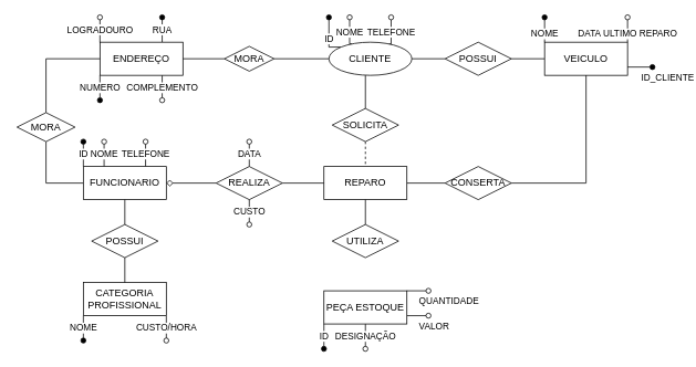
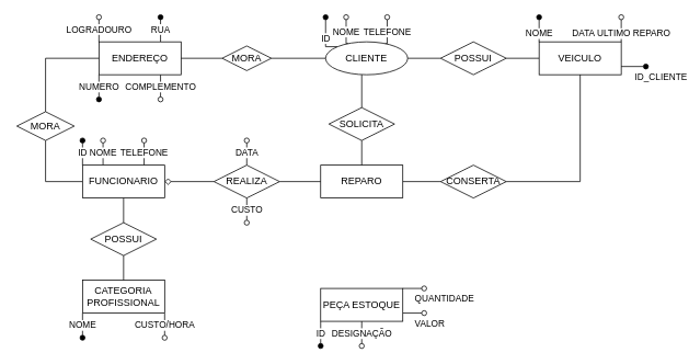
  <mxCell id="0" />
  <mxCell id="1" parent="0" />
  <mxCell id="2" value="" style="group" vertex="1" connectable="0" parent="1"><mxGeometry x="120" y="20" width="100" height="100" as="geometry" /></mxCell>
  <mxCell id="3" value="LOGRADOURO" style="edgeStyle=orthogonalEdgeStyle;rounded=0;orthogonalLoop=1;jettySize=auto;html=1;exitX=0;exitY=0;exitDx=0;exitDy=0;endArrow=oval;endFill=0;" edge="1" parent="2" source="7"><mxGeometry relative="1" as="geometry"><mxPoint as="targetPoint" /></mxGeometry></mxCell>
  <mxCell id="4" value="RUA" style="edgeStyle=orthogonalEdgeStyle;rounded=0;orthogonalLoop=1;jettySize=auto;html=1;exitX=0.75;exitY=0;exitDx=0;exitDy=0;endArrow=oval;endFill=1;" edge="1" parent="2" source="7"><mxGeometry relative="1" as="geometry"><mxPoint x="75" as="targetPoint" /></mxGeometry></mxCell>
  <mxCell id="5" value="NUMERO" style="edgeStyle=orthogonalEdgeStyle;rounded=0;orthogonalLoop=1;jettySize=auto;html=1;exitX=0;exitY=1;exitDx=0;exitDy=0;endArrow=oval;endFill=1;" edge="1" parent="2" source="7"><mxGeometry relative="1" as="geometry"><mxPoint y="100" as="targetPoint" /></mxGeometry></mxCell>
  <mxCell id="6" value="COMPLEMENTO" style="edgeStyle=orthogonalEdgeStyle;rounded=0;orthogonalLoop=1;jettySize=auto;html=1;exitX=0.75;exitY=1;exitDx=0;exitDy=0;endArrow=oval;endFill=0;" edge="1" parent="2" source="7"><mxGeometry relative="1" as="geometry"><mxPoint x="75" y="100" as="targetPoint" /></mxGeometry></mxCell>
  <mxCell id="7" value="ENDEREÇO" style="whiteSpace=wrap;html=1;align=center;" vertex="1" parent="2"><mxGeometry y="30" width="100" height="40" as="geometry" /></mxCell>
  <mxCell id="8" style="edgeStyle=orthogonalEdgeStyle;rounded=0;orthogonalLoop=1;jettySize=auto;html=1;exitX=1;exitY=0.5;exitDx=0;exitDy=0;entryX=0;entryY=0.5;entryDx=0;entryDy=0;endArrow=none;endFill=0;" edge="1" parent="1" source="10" target="15"><mxGeometry relative="1" as="geometry" /></mxCell>
  <mxCell id="9" style="edgeStyle=orthogonalEdgeStyle;rounded=0;orthogonalLoop=1;jettySize=auto;html=1;exitX=0;exitY=0.5;exitDx=0;exitDy=0;entryX=1;entryY=0.5;entryDx=0;entryDy=0;endArrow=none;endFill=0;" edge="1" parent="1" source="10" target="7"><mxGeometry relative="1" as="geometry" /></mxCell>
  <mxCell id="10" value="MORA" style="shape=rhombus;perimeter=rhombusPerimeter;whiteSpace=wrap;html=1;align=center;" vertex="1" parent="1"><mxGeometry x="270" y="55" width="60" height="30" as="geometry" /></mxCell>
  <mxCell id="11" value="" style="group" vertex="1" connectable="0" parent="1"><mxGeometry x="396" y="20" width="100" height="70" as="geometry" /></mxCell>
  <mxCell id="12" value="ID" style="edgeStyle=orthogonalEdgeStyle;rounded=0;orthogonalLoop=1;jettySize=auto;html=1;exitX=0;exitY=0;exitDx=0;exitDy=0;endArrow=oval;endFill=1;" parent="11" source="15" edge="1"><mxGeometry relative="1" as="geometry"><mxPoint as="targetPoint" /></mxGeometry></mxCell>
  <mxCell id="13" value="NOME" style="edgeStyle=orthogonalEdgeStyle;rounded=0;orthogonalLoop=1;jettySize=auto;html=1;exitX=0.25;exitY=0;exitDx=0;exitDy=0;endArrow=oval;endFill=0;" parent="11" source="15" edge="1"><mxGeometry relative="1" as="geometry"><mxPoint x="25" as="targetPoint" /></mxGeometry></mxCell>
  <mxCell id="14" value="TELEFONE" style="edgeStyle=orthogonalEdgeStyle;rounded=0;orthogonalLoop=1;jettySize=auto;html=1;exitX=0.75;exitY=0;exitDx=0;exitDy=0;endArrow=oval;endFill=0;" parent="11" source="15" edge="1"><mxGeometry relative="1" as="geometry"><mxPoint x="75" as="targetPoint" /></mxGeometry></mxCell>
  <mxCell id="15" value="CLIENTE" style="ellipse;whiteSpace=wrap;html=1;align=center;" parent="11" vertex="1"><mxGeometry y="30" width="100" height="40" as="geometry" /></mxCell>
  <mxCell id="16" style="edgeStyle=orthogonalEdgeStyle;rounded=0;orthogonalLoop=1;jettySize=auto;html=1;exitX=0.5;exitY=1;exitDx=0;exitDy=0;entryX=0;entryY=0.5;entryDx=0;entryDy=0;endArrow=none;endFill=0;" edge="1" parent="1" source="18" target="27"><mxGeometry relative="1" as="geometry" /></mxCell>
  <mxCell id="17" style="edgeStyle=orthogonalEdgeStyle;rounded=0;orthogonalLoop=1;jettySize=auto;html=1;exitX=0.5;exitY=0;exitDx=0;exitDy=0;entryX=0;entryY=0.5;entryDx=0;entryDy=0;endArrow=none;endFill=0;" edge="1" parent="1" source="18" target="7"><mxGeometry relative="1" as="geometry" /></mxCell>
  <mxCell id="18" value="MORA" style="shape=rhombus;perimeter=rhombusPerimeter;whiteSpace=wrap;html=1;align=center;" vertex="1" parent="1"><mxGeometry x="20" y="135" width="70" height="35" as="geometry" /></mxCell>
  <mxCell id="19" value="" style="group" vertex="1" connectable="0" parent="1"><mxGeometry x="100" y="340" width="100" height="70" as="geometry" /></mxCell>
  <mxCell id="20" value="NOME" style="edgeStyle=orthogonalEdgeStyle;rounded=0;orthogonalLoop=1;jettySize=auto;html=1;exitX=0;exitY=1;exitDx=0;exitDy=0;endArrow=oval;endFill=1;" edge="1" parent="19" source="22"><mxGeometry relative="1" as="geometry"><mxPoint y="70" as="targetPoint" /></mxGeometry></mxCell>
  <mxCell id="21" value="CUSTO/HORA" style="edgeStyle=orthogonalEdgeStyle;rounded=0;orthogonalLoop=1;jettySize=auto;html=1;exitX=1;exitY=1;exitDx=0;exitDy=0;endArrow=oval;endFill=0;" edge="1" parent="19" source="22"><mxGeometry relative="1" as="geometry"><mxPoint x="100" y="70" as="targetPoint" /></mxGeometry></mxCell>
  <mxCell id="22" value="CATEGORIA&lt;br&gt;PROFISSIONAL" style="whiteSpace=wrap;html=1;align=center;" vertex="1" parent="19"><mxGeometry width="100" height="40" as="geometry" /></mxCell>
  <mxCell id="23" value="" style="group" vertex="1" connectable="0" parent="1"><mxGeometry x="100" y="170" width="100" height="70" as="geometry" /></mxCell>
  <mxCell id="24" value="ID" style="edgeStyle=orthogonalEdgeStyle;rounded=0;orthogonalLoop=1;jettySize=auto;html=1;exitX=0;exitY=0;exitDx=0;exitDy=0;endArrow=oval;endFill=1;" edge="1" parent="23" source="27"><mxGeometry relative="1" as="geometry"><mxPoint as="targetPoint" /></mxGeometry></mxCell>
  <mxCell id="25" value="NOME" style="edgeStyle=orthogonalEdgeStyle;rounded=0;orthogonalLoop=1;jettySize=auto;html=1;exitX=0.25;exitY=0;exitDx=0;exitDy=0;endArrow=oval;endFill=0;" edge="1" parent="23" source="27"><mxGeometry relative="1" as="geometry"><mxPoint x="25" as="targetPoint" /></mxGeometry></mxCell>
  <mxCell id="26" value="TELEFONE" style="edgeStyle=orthogonalEdgeStyle;rounded=0;orthogonalLoop=1;jettySize=auto;html=1;exitX=0.75;exitY=0;exitDx=0;exitDy=0;endArrow=oval;endFill=0;" edge="1" parent="23" source="27"><mxGeometry relative="1" as="geometry"><mxPoint x="75" as="targetPoint" /></mxGeometry></mxCell>
  <mxCell id="27" value="FUNCIONARIO" style="whiteSpace=wrap;html=1;align=center;" vertex="1" parent="23"><mxGeometry y="30" width="100" height="40" as="geometry" /></mxCell>
  <mxCell id="28" style="edgeStyle=orthogonalEdgeStyle;rounded=0;orthogonalLoop=1;jettySize=auto;html=1;exitX=0.5;exitY=0;exitDx=0;exitDy=0;entryX=0.5;entryY=1;entryDx=0;entryDy=0;endArrow=none;endFill=0;" edge="1" parent="1" source="30" target="27"><mxGeometry relative="1" as="geometry" /></mxCell>
  <mxCell id="29" style="edgeStyle=orthogonalEdgeStyle;rounded=0;orthogonalLoop=1;jettySize=auto;html=1;exitX=0.5;exitY=1;exitDx=0;exitDy=0;entryX=0.5;entryY=0;entryDx=0;entryDy=0;endArrow=none;endFill=0;" edge="1" parent="1" source="30" target="22"><mxGeometry relative="1" as="geometry" /></mxCell>
  <mxCell id="30" value="POSSUI" style="shape=rhombus;perimeter=rhombusPerimeter;whiteSpace=wrap;html=1;align=center;" vertex="1" parent="1"><mxGeometry x="110" y="270" width="80" height="40" as="geometry" /></mxCell>
  <mxCell id="31" value="" style="group" vertex="1" connectable="0" parent="1"><mxGeometry x="390" y="350" width="126" height="70" as="geometry" /></mxCell>
  <mxCell id="32" value="ID" style="edgeStyle=orthogonalEdgeStyle;rounded=0;orthogonalLoop=1;jettySize=auto;html=1;exitX=0;exitY=1;exitDx=0;exitDy=0;endArrow=oval;endFill=1;" edge="1" parent="31" source="36"><mxGeometry relative="1" as="geometry"><mxPoint y="70" as="targetPoint" /></mxGeometry></mxCell>
  <mxCell id="33" value="DESIGNAÇÃO" style="edgeStyle=orthogonalEdgeStyle;rounded=0;orthogonalLoop=1;jettySize=auto;html=1;exitX=0.5;exitY=1;exitDx=0;exitDy=0;endArrow=oval;endFill=0;" edge="1" parent="31" source="36"><mxGeometry relative="1" as="geometry"><mxPoint x="50" y="70" as="targetPoint" /></mxGeometry></mxCell>
  <mxCell id="34" value="VALOR" style="edgeStyle=orthogonalEdgeStyle;rounded=0;orthogonalLoop=1;jettySize=auto;html=1;exitX=1;exitY=0.75;exitDx=0;exitDy=0;endArrow=oval;endFill=0;labelPosition=right;verticalLabelPosition=bottom;align=left;verticalAlign=top;" edge="1" parent="31" source="36"><mxGeometry relative="1" as="geometry"><mxPoint x="126" y="30" as="targetPoint" /></mxGeometry></mxCell>
  <mxCell id="35" value="QUANTIDADE" style="edgeStyle=orthogonalEdgeStyle;rounded=0;orthogonalLoop=1;jettySize=auto;html=1;exitX=1;exitY=0;exitDx=0;exitDy=0;endArrow=oval;endFill=0;labelPosition=right;verticalLabelPosition=bottom;align=left;verticalAlign=top;" edge="1" parent="31" source="36"><mxGeometry relative="1" as="geometry"><mxPoint x="126" as="targetPoint" /></mxGeometry></mxCell>
  <mxCell id="36" value="PEÇA ESTOQUE" style="whiteSpace=wrap;html=1;align=center;" vertex="1" parent="31"><mxGeometry width="100" height="40" as="geometry" /></mxCell>
  <mxCell id="37" style="edgeStyle=orthogonalEdgeStyle;rounded=0;orthogonalLoop=1;jettySize=auto;html=1;exitX=1;exitY=0.5;exitDx=0;exitDy=0;entryX=0;entryY=0.5;entryDx=0;entryDy=0;endArrow=none;endFill=0;" edge="1" parent="1" source="39" target="44"><mxGeometry relative="1" as="geometry" /></mxCell>
  <mxCell id="38" style="edgeStyle=orthogonalEdgeStyle;rounded=0;orthogonalLoop=1;jettySize=auto;html=1;exitX=0;exitY=0.5;exitDx=0;exitDy=0;entryX=1;entryY=0.5;entryDx=0;entryDy=0;endArrow=none;endFill=0;" edge="1" parent="1" source="39" target="15"><mxGeometry relative="1" as="geometry" /></mxCell>
  <mxCell id="39" value="POSSUI" style="shape=rhombus;perimeter=rhombusPerimeter;whiteSpace=wrap;html=1;align=center;" vertex="1" parent="1"><mxGeometry x="536" y="50" width="80" height="40" as="geometry" /></mxCell>
  <mxCell id="40" value="" style="group" vertex="1" connectable="0" parent="1"><mxGeometry x="656" y="20" width="130" height="70" as="geometry" /></mxCell>
  <mxCell id="41" value="" style="group" vertex="1" connectable="0" parent="40"><mxGeometry width="100" height="70" as="geometry" /></mxCell>
  <mxCell id="42" value="NOME" style="edgeStyle=orthogonalEdgeStyle;rounded=0;orthogonalLoop=1;jettySize=auto;html=1;exitX=0;exitY=0;exitDx=0;exitDy=0;endArrow=oval;endFill=1;" edge="1" parent="41" source="44"><mxGeometry x="-0.333" relative="1" as="geometry"><mxPoint as="targetPoint" /><Array as="points"><mxPoint y="30" /><mxPoint y="30" /></Array><mxPoint as="offset" /></mxGeometry></mxCell>
  <mxCell id="43" value="DATA ULTIMO REPARO" style="edgeStyle=orthogonalEdgeStyle;rounded=0;orthogonalLoop=1;jettySize=auto;html=1;exitX=1;exitY=0;exitDx=0;exitDy=0;endArrow=oval;endFill=0;verticalAlign=middle;" edge="1" parent="41" source="44"><mxGeometry x="-0.333" relative="1" as="geometry"><mxPoint x="100" as="targetPoint" /><mxPoint as="offset" /></mxGeometry></mxCell>
  <mxCell id="44" value="VEICULO" style="whiteSpace=wrap;html=1;align=center;" vertex="1" parent="41"><mxGeometry y="30" width="100" height="40" as="geometry" /></mxCell>
  <mxCell id="45" value="ID_CLIENTE" style="edgeStyle=orthogonalEdgeStyle;rounded=0;orthogonalLoop=1;jettySize=auto;html=1;exitX=1;exitY=0.75;exitDx=0;exitDy=0;endArrow=oval;endFill=1;labelPosition=right;verticalLabelPosition=bottom;align=left;verticalAlign=top;" edge="1" parent="40" source="44"><mxGeometry relative="1" as="geometry"><mxPoint x="130" y="60" as="targetPoint" /></mxGeometry></mxCell>
  <mxCell id="46" style="edgeStyle=orthogonalEdgeStyle;rounded=0;orthogonalLoop=1;jettySize=auto;html=1;exitX=1;exitY=0.5;exitDx=0;exitDy=0;entryX=0;entryY=0.5;entryDx=0;entryDy=0;endArrow=none;endFill=0;" edge="1" parent="1" source="47" target="54"><mxGeometry relative="1" as="geometry" /></mxCell>
  <mxCell id="47" value="REPARO" style="whiteSpace=wrap;html=1;align=center;" vertex="1" parent="1"><mxGeometry x="390" y="200" width="100" height="40" as="geometry" /></mxCell>
  <mxCell id="48" style="edgeStyle=orthogonalEdgeStyle;rounded=0;orthogonalLoop=1;jettySize=auto;html=1;exitX=0.5;exitY=0;exitDx=0;exitDy=0;entryX=0.44;entryY=1;entryDx=0;entryDy=0;entryPerimeter=0;endArrow=none;endFill=0;" edge="1" parent="1" source="50" target="15"><mxGeometry relative="1" as="geometry" /></mxCell>
- <mxCell id="49" style="edgeStyle=orthogonalEdgeStyle;rounded=0;orthogonalLoop=1;jettySize=auto;html=1;exitX=0.5;exitY=1;exitDx=0;exitDy=0;entryX=0.5;entryY=0;entryDx=0;entryDy=0;endArrow=none;endFill=0;dashed=1;" edge="1" parent="1" source="50" target="47"><mxGeometry relative="1" as="geometry" /></mxCell>
+ <mxCell id="49" style="edgeStyle=orthogonalEdgeStyle;rounded=0;orthogonalLoop=1;jettySize=auto;html=1;exitX=0.5;exitY=1;exitDx=0;exitDy=0;entryX=0.5;entryY=0;entryDx=0;entryDy=0;endArrow=none;endFill=0;" edge="1" parent="1" source="50" target="47"><mxGeometry relative="1" as="geometry" /></mxCell>
  <mxCell id="50" value="SOLICITA" style="shape=rhombus;perimeter=rhombusPerimeter;whiteSpace=wrap;html=1;align=center;" vertex="1" parent="1"><mxGeometry x="400" y="130" width="80" height="40" as="geometry" /></mxCell>
  <mxCell id="51" style="edgeStyle=orthogonalEdgeStyle;rounded=0;orthogonalLoop=1;jettySize=auto;html=1;exitX=1;exitY=0.5;exitDx=0;exitDy=0;entryX=0;entryY=0.5;entryDx=0;entryDy=0;endArrow=none;endFill=0;" edge="1" parent="1" source="58" target="47"><mxGeometry relative="1" as="geometry" /></mxCell>
  <mxCell id="52" style="edgeStyle=orthogonalEdgeStyle;rounded=0;orthogonalLoop=1;jettySize=auto;html=1;exitX=0;exitY=0.5;exitDx=0;exitDy=0;entryX=1;entryY=0.5;entryDx=0;entryDy=0;endArrow=diamond;endFill=0;" edge="1" parent="1" source="58" target="27"><mxGeometry relative="1" as="geometry" /></mxCell>
  <mxCell id="53" style="edgeStyle=orthogonalEdgeStyle;rounded=0;orthogonalLoop=1;jettySize=auto;html=1;exitX=1;exitY=0.5;exitDx=0;exitDy=0;entryX=0.5;entryY=1;entryDx=0;entryDy=0;endArrow=none;endFill=0;" edge="1" parent="1" source="54" target="44"><mxGeometry relative="1" as="geometry" /></mxCell>
  <mxCell id="54" value="CONSERTA" style="shape=rhombus;perimeter=rhombusPerimeter;whiteSpace=wrap;html=1;align=center;" vertex="1" parent="1"><mxGeometry x="536" y="200" width="80" height="40" as="geometry" /></mxCell>
- <mxCell id="55" style="edgeStyle=orthogonalEdgeStyle;rounded=0;orthogonalLoop=1;jettySize=auto;html=1;exitX=0.5;exitY=0;exitDx=0;exitDy=0;entryX=0.5;entryY=1;entryDx=0;entryDy=0;endArrow=none;endFill=0;" edge="1" parent="1" source="56" target="47"><mxGeometry relative="1" as="geometry" /></mxCell>
- <mxCell id="56" value="UTILIZA" style="shape=rhombus;perimeter=rhombusPerimeter;whiteSpace=wrap;html=1;align=center;" vertex="1" parent="1"><mxGeometry x="400" y="270" width="80" height="40" as="geometry" /></mxCell>
  <mxCell id="57" value="" style="group" vertex="1" connectable="0" parent="1"><mxGeometry x="260" y="170" width="80" height="100" as="geometry" /></mxCell>
  <mxCell id="58" value="REALIZA" style="shape=rhombus;perimeter=rhombusPerimeter;whiteSpace=wrap;html=1;align=center;" vertex="1" parent="57"><mxGeometry y="30" width="80" height="40" as="geometry" /></mxCell>
  <mxCell id="59" value="" style="group" vertex="1" connectable="0" parent="57"><mxGeometry x="40" height="100" as="geometry" /></mxCell>
  <mxCell id="60" value="DATA" style="edgeStyle=orthogonalEdgeStyle;rounded=0;orthogonalLoop=1;jettySize=auto;html=1;exitX=0.5;exitY=0;exitDx=0;exitDy=0;endArrow=oval;endFill=0;" edge="1" parent="59" source="58"><mxGeometry relative="1" as="geometry"><mxPoint as="targetPoint" /></mxGeometry></mxCell>
  <mxCell id="61" value="CUSTO" style="edgeStyle=orthogonalEdgeStyle;rounded=0;orthogonalLoop=1;jettySize=auto;html=1;exitX=0.5;exitY=1;exitDx=0;exitDy=0;endArrow=oval;endFill=0;" edge="1" parent="59" source="58"><mxGeometry relative="1" as="geometry"><mxPoint y="100" as="targetPoint" /></mxGeometry></mxCell>
